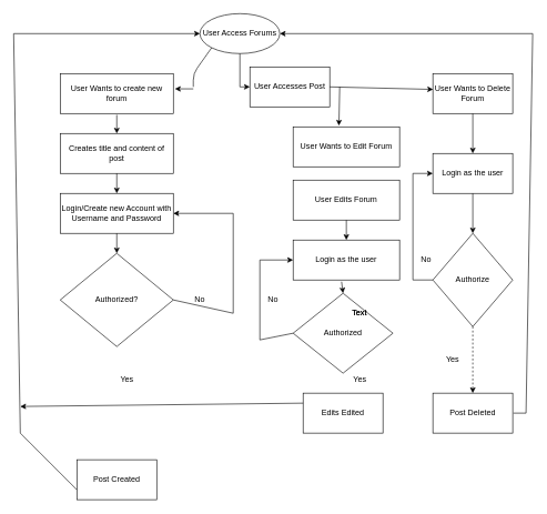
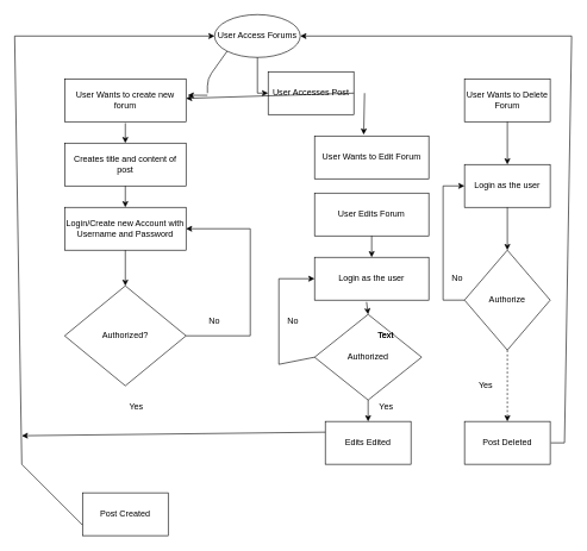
  <mxCell id="0" />
  <mxCell id="1" parent="0" />
- <mxCell id="2" value="Authorized?" style="rhombus;whiteSpace=wrap;html=1;" parent="1" vertex="1"><mxGeometry x="90" y="380" width="170" height="140" as="geometry" /></mxCell>
+ <mxCell id="2" value="Authorized?" style="rhombus;whiteSpace=wrap;html=1;" parent="1" vertex="1"><mxGeometry x="90" y="400" width="170" height="140" as="geometry" /></mxCell>
  <mxCell id="3" value="User Wants to create new forum" style="rounded=0;whiteSpace=wrap;html=1;" parent="1" vertex="1"><mxGeometry x="90" y="110" width="170" height="60" as="geometry" /></mxCell>
  <mxCell id="4" value="Creates title and content of post" style="rounded=0;whiteSpace=wrap;html=1;" parent="1" vertex="1"><mxGeometry x="90" y="200" width="170" height="60" as="geometry" /></mxCell>
  <mxCell id="5" value="Login/Create new Account with Username and Password" style="rounded=0;whiteSpace=wrap;html=1;" parent="1" vertex="1"><mxGeometry x="90" y="290" width="170" height="60" as="geometry" /></mxCell>
  <mxCell id="6" value="" style="endArrow=classic;html=1;entryX=0.5;entryY=0;entryDx=0;entryDy=0;" parent="1" target="4" edge="1"><mxGeometry width="50" height="50" relative="1" as="geometry"><mxPoint x="175" y="172" as="sourcePoint" /><mxPoint x="390" y="250" as="targetPoint" /></mxGeometry></mxCell>
  <mxCell id="7" value="" style="endArrow=classic;html=1;exitX=0.5;exitY=1;exitDx=0;exitDy=0;entryX=0.5;entryY=0;entryDx=0;entryDy=0;" parent="1" source="4" target="5" edge="1"><mxGeometry width="50" height="50" relative="1" as="geometry"><mxPoint x="160" y="310" as="sourcePoint" /><mxPoint x="210" y="260" as="targetPoint" /></mxGeometry></mxCell>
  <mxCell id="8" value="" style="endArrow=classic;html=1;exitX=0.5;exitY=1;exitDx=0;exitDy=0;entryX=0.5;entryY=0;entryDx=0;entryDy=0;" parent="1" source="5" target="2" edge="1"><mxGeometry width="50" height="50" relative="1" as="geometry"><mxPoint x="170" y="410" as="sourcePoint" /><mxPoint x="220" y="360" as="targetPoint" /></mxGeometry></mxCell>
  <mxCell id="9" value="" style="endArrow=classic;html=1;entryX=1;entryY=0.5;entryDx=0;entryDy=0;" parent="1" target="5" edge="1"><mxGeometry width="50" height="50" relative="1" as="geometry"><mxPoint x="350" y="320" as="sourcePoint" /><mxPoint x="340" y="480" as="targetPoint" /></mxGeometry></mxCell>
  <mxCell id="10" value="" style="endArrow=none;html=1;exitX=1;exitY=0.5;exitDx=0;exitDy=0;" parent="1" source="2" edge="1"><mxGeometry width="50" height="50" relative="1" as="geometry"><mxPoint x="340" y="500" as="sourcePoint" /><mxPoint x="350" y="470" as="targetPoint" /></mxGeometry></mxCell>
  <mxCell id="11" value="" style="endArrow=none;html=1;" parent="1" edge="1"><mxGeometry width="50" height="50" relative="1" as="geometry"><mxPoint x="350" y="470" as="sourcePoint" /><mxPoint x="350" y="320" as="targetPoint" /></mxGeometry></mxCell>
  <mxCell id="12" value="Post Created" style="rounded=0;whiteSpace=wrap;html=1;" parent="1" vertex="1"><mxGeometry x="115" y="690" width="120" height="60" as="geometry" /></mxCell>
  <mxCell id="13" value="" style="endArrow=none;html=1;entryX=0;entryY=0.75;entryDx=0;entryDy=0;" parent="1" target="12" edge="1"><mxGeometry width="50" height="50" relative="1" as="geometry"><mxPoint x="30" y="650" as="sourcePoint" /><mxPoint x="70" y="590" as="targetPoint" /></mxGeometry></mxCell>
  <mxCell id="14" value="" style="endArrow=none;html=1;" parent="1" edge="1"><mxGeometry width="50" height="50" relative="1" as="geometry"><mxPoint x="30" y="650" as="sourcePoint" /><mxPoint x="20" y="50" as="targetPoint" /></mxGeometry></mxCell>
  <mxCell id="15" value="User Access Forums" style="ellipse;whiteSpace=wrap;html=1;" parent="1" vertex="1"><mxGeometry x="300" y="20" width="120" height="60" as="geometry" /></mxCell>
  <mxCell id="16" value="" style="endArrow=none;html=1;entryX=0;entryY=1;entryDx=0;entryDy=0;" parent="1" target="15" edge="1"><mxGeometry width="50" height="50" relative="1" as="geometry"><mxPoint x="290" y="130" as="sourcePoint" /><mxPoint x="390" y="90" as="targetPoint" /><Array as="points"><mxPoint x="290" y="110" /></Array></mxGeometry></mxCell>
  <mxCell id="17" value="" style="endArrow=classic;html=1;entryX=1.014;entryY=0.383;entryDx=0;entryDy=0;entryPerimeter=0;" parent="1" target="3" edge="1"><mxGeometry width="50" height="50" relative="1" as="geometry"><mxPoint x="290" y="133" as="sourcePoint" /><mxPoint x="450" y="130" as="targetPoint" /></mxGeometry></mxCell>
  <mxCell id="18" value="" style="endArrow=classic;html=1;entryX=0.43;entryY=-0.03;entryDx=0;entryDy=0;entryPerimeter=0;" parent="1" target="20" edge="1"><mxGeometry width="50" height="50" relative="1" as="geometry"><mxPoint x="510" y="130" as="sourcePoint" /><mxPoint x="525" y="150" as="targetPoint" /></mxGeometry></mxCell>
  <mxCell id="19" value="" style="endArrow=classic;html=1;entryX=0;entryY=0.5;entryDx=0;entryDy=0;" parent="1" target="15" edge="1"><mxGeometry width="50" height="50" relative="1" as="geometry"><mxPoint x="20" y="50" as="sourcePoint" /><mxPoint x="450" y="130" as="targetPoint" /></mxGeometry></mxCell>
  <mxCell id="20" value="User Wants to Edit Forum" style="rounded=0;whiteSpace=wrap;html=1;" parent="1" vertex="1"><mxGeometry x="440" y="190" width="160" height="60" as="geometry" /></mxCell>
  <mxCell id="21" value="User Edits Forum" style="rounded=0;whiteSpace=wrap;html=1;" parent="1" vertex="1"><mxGeometry x="440" y="270" width="160" height="60" as="geometry" /></mxCell>
  <mxCell id="22" value="Login as the user" style="rounded=0;whiteSpace=wrap;html=1;" parent="1" vertex="1"><mxGeometry x="440" y="360" width="160" height="60" as="geometry" /></mxCell>
  <mxCell id="23" value="Authorized" style="rhombus;whiteSpace=wrap;html=1;" parent="1" vertex="1"><mxGeometry x="440" y="440" width="150" height="120" as="geometry" /></mxCell>
  <mxCell id="24" value="" style="endArrow=none;html=1;" parent="1" edge="1"><mxGeometry width="50" height="50" relative="1" as="geometry"><mxPoint x="390" y="510" as="sourcePoint" /><mxPoint x="390" y="390" as="targetPoint" /></mxGeometry></mxCell>
  <mxCell id="25" value="" style="endArrow=none;html=1;entryX=0;entryY=0.5;entryDx=0;entryDy=0;" parent="1" target="23" edge="1"><mxGeometry width="50" height="50" relative="1" as="geometry"><mxPoint x="390" y="510" as="sourcePoint" /><mxPoint x="600" y="390" as="targetPoint" /></mxGeometry></mxCell>
  <mxCell id="26" value="" style="endArrow=classic;html=1;entryX=0;entryY=0.5;entryDx=0;entryDy=0;" parent="1" target="22" edge="1"><mxGeometry width="50" height="50" relative="1" as="geometry"><mxPoint x="390" y="390" as="sourcePoint" /><mxPoint x="440" y="370" as="targetPoint" /></mxGeometry></mxCell>
  <mxCell id="27" value="" style="endArrow=classic;html=1;exitX=0.5;exitY=1;exitDx=0;exitDy=0;entryX=0.5;entryY=0;entryDx=0;entryDy=0;" parent="1" source="21" target="22" edge="1"><mxGeometry width="50" height="50" relative="1" as="geometry"><mxPoint x="530" y="370" as="sourcePoint" /><mxPoint x="580" y="320" as="targetPoint" /></mxGeometry></mxCell>
  <mxCell id="28" value="" style="endArrow=classic;html=1;exitX=0.455;exitY=1.043;exitDx=0;exitDy=0;entryX=0.5;entryY=0;entryDx=0;entryDy=0;exitPerimeter=0;" parent="1" source="22" target="23" edge="1"><mxGeometry width="50" height="50" relative="1" as="geometry"><mxPoint x="610" y="490" as="sourcePoint" /><mxPoint x="660" y="440" as="targetPoint" /></mxGeometry></mxCell>
+ <mxCell id="29" value="" style="endArrow=classic;html=1;exitX=0.5;exitY=1;exitDx=0;exitDy=0;entryX=0.5;entryY=0;entryDx=0;entryDy=0;" parent="1" source="23" target="30" edge="1"><mxGeometry width="50" height="50" relative="1" as="geometry"><mxPoint x="550" y="640" as="sourcePoint" /><mxPoint x="510" y="600" as="targetPoint" /></mxGeometry></mxCell>
  <mxCell id="30" value="Edits Edited" style="rounded=0;whiteSpace=wrap;html=1;" parent="1" vertex="1"><mxGeometry x="455" y="590" width="120" height="60" as="geometry" /></mxCell>
  <mxCell id="31" value="" style="endArrow=classic;html=1;exitX=0;exitY=0.25;exitDx=0;exitDy=0;" parent="1" source="30" edge="1"><mxGeometry width="50" height="50" relative="1" as="geometry"><mxPoint x="410" y="600" as="sourcePoint" /><mxPoint x="30" y="610" as="targetPoint" /></mxGeometry></mxCell>
  <mxCell id="32" value="User Wants to Delete Forum" style="rounded=0;whiteSpace=wrap;html=1;" parent="1" vertex="1"><mxGeometry x="650" y="110" width="120" height="60" as="geometry" /></mxCell>
  <mxCell id="33" value="" style="endArrow=classic;html=1;exitX=0.5;exitY=1;exitDx=0;exitDy=0;" parent="1" source="32" edge="1"><mxGeometry width="50" height="50" relative="1" as="geometry"><mxPoint x="700" y="270" as="sourcePoint" /><mxPoint x="710" y="230" as="targetPoint" /></mxGeometry></mxCell>
  <mxCell id="34" value="Authorize" style="rhombus;whiteSpace=wrap;html=1;" parent="1" vertex="1"><mxGeometry x="650" y="350" width="120" height="140" as="geometry" /></mxCell>
  <mxCell id="35" value="Login as the user" style="rounded=0;whiteSpace=wrap;html=1;" parent="1" vertex="1"><mxGeometry x="650" y="230" width="120" height="60" as="geometry" /></mxCell>
  <mxCell id="36" value="" style="endArrow=classic;html=1;entryX=0;entryY=0.5;entryDx=0;entryDy=0;" parent="1" target="35" edge="1"><mxGeometry width="50" height="50" relative="1" as="geometry"><mxPoint x="620" y="260" as="sourcePoint" /><mxPoint x="630" y="370" as="targetPoint" /></mxGeometry></mxCell>
  <mxCell id="37" value="" style="endArrow=none;html=1;" parent="1" edge="1"><mxGeometry width="50" height="50" relative="1" as="geometry"><mxPoint x="620" y="420" as="sourcePoint" /><mxPoint x="620" y="260" as="targetPoint" /></mxGeometry></mxCell>
  <mxCell id="38" value="" style="endArrow=none;html=1;entryX=0;entryY=0.5;entryDx=0;entryDy=0;" parent="1" target="34" edge="1"><mxGeometry width="50" height="50" relative="1" as="geometry"><mxPoint x="620" y="420" as="sourcePoint" /><mxPoint x="670" y="450" as="targetPoint" /></mxGeometry></mxCell>
  <mxCell id="39" value="" style="endArrow=classic;html=1;exitX=0.5;exitY=1;exitDx=0;exitDy=0;entryX=0.5;entryY=0;entryDx=0;entryDy=0;" parent="1" source="35" target="34" edge="1"><mxGeometry width="50" height="50" relative="1" as="geometry"><mxPoint x="690" y="350" as="sourcePoint" /><mxPoint x="740" y="300" as="targetPoint" /></mxGeometry></mxCell>
  <mxCell id="40" value="Post Deleted" style="rounded=0;whiteSpace=wrap;html=1;" parent="1" vertex="1"><mxGeometry x="650" y="590" width="120" height="60" as="geometry" /></mxCell>
  <mxCell id="41" value="" style="endArrow=classic;html=1;exitX=0.5;exitY=1;exitDx=0;exitDy=0;entryX=0.5;entryY=0;entryDx=0;entryDy=0;dashed=1;" parent="1" source="34" target="40" edge="1"><mxGeometry width="50" height="50" relative="1" as="geometry"><mxPoint x="700" y="560" as="sourcePoint" /><mxPoint x="750" y="510" as="targetPoint" /></mxGeometry></mxCell>
  <mxCell id="42" value="Text" style="text;html=1;strokeColor=none;fillColor=none;align=center;verticalAlign=middle;whiteSpace=wrap;rounded=0;" parent="1" vertex="1"><mxGeometry x="520" y="460" width="40" height="20" as="geometry" /></mxCell>
  <mxCell id="43" value="Text" style="text;html=1;strokeColor=none;fillColor=none;align=center;verticalAlign=middle;whiteSpace=wrap;rounded=0;" parent="1" vertex="1"><mxGeometry x="520" y="460" width="40" height="20" as="geometry" /></mxCell>
  <mxCell id="44" value="No" style="text;html=1;strokeColor=none;fillColor=none;align=center;verticalAlign=middle;whiteSpace=wrap;rounded=0;" parent="1" vertex="1"><mxGeometry x="390" y="440" width="40" height="20" as="geometry" /></mxCell>
  <mxCell id="45" value="No" style="text;html=1;strokeColor=none;fillColor=none;align=center;verticalAlign=middle;whiteSpace=wrap;rounded=0;" parent="1" vertex="1"><mxGeometry x="280" y="440" width="40" height="20" as="geometry" /></mxCell>
  <mxCell id="46" value="Yes" style="text;html=1;align=center;verticalAlign=middle;resizable=0;points=[];autosize=1;" parent="1" vertex="1"><mxGeometry x="175" y="560" width="30" height="20" as="geometry" /></mxCell>
  <mxCell id="47" value="Yes" style="text;html=1;align=center;verticalAlign=middle;resizable=0;points=[];autosize=1;" parent="1" vertex="1"><mxGeometry x="525" y="560" width="30" height="20" as="geometry" /></mxCell>
  <mxCell id="48" value="" style="endArrow=none;html=1;" parent="1" edge="1"><mxGeometry width="50" height="50" relative="1" as="geometry"><mxPoint x="771" y="620" as="sourcePoint" /><mxPoint x="790" y="620" as="targetPoint" /></mxGeometry></mxCell>
  <mxCell id="49" value="" style="endArrow=none;html=1;" parent="1" edge="1"><mxGeometry width="50" height="50" relative="1" as="geometry"><mxPoint x="790" y="620" as="sourcePoint" /><mxPoint x="800" y="50" as="targetPoint" /></mxGeometry></mxCell>
  <mxCell id="50" value="" style="endArrow=classic;html=1;entryX=1;entryY=0.5;entryDx=0;entryDy=0;" parent="1" target="15" edge="1"><mxGeometry width="50" height="50" relative="1" as="geometry"><mxPoint x="800" y="50" as="sourcePoint" /><mxPoint x="600" y="60" as="targetPoint" /></mxGeometry></mxCell>
  <mxCell id="51" value="No" style="text;html=1;strokeColor=none;fillColor=none;align=center;verticalAlign=middle;whiteSpace=wrap;rounded=0;" parent="1" vertex="1"><mxGeometry x="620" y="380" width="40" height="20" as="geometry" /></mxCell>
  <mxCell id="52" value="Yes" style="text;html=1;strokeColor=none;fillColor=none;align=center;verticalAlign=middle;whiteSpace=wrap;rounded=0;" parent="1" vertex="1"><mxGeometry x="660" y="530" width="40" height="20" as="geometry" /></mxCell>
  <mxCell id="53" value="" style="endArrow=none;html=1;entryX=0.5;entryY=1;entryDx=0;entryDy=0;" edge="1" parent="1" target="15"><mxGeometry width="50" height="50" relative="1" as="geometry"><mxPoint x="360" y="130" as="sourcePoint" /><mxPoint x="380" y="100" as="targetPoint" /></mxGeometry></mxCell>
  <mxCell id="54" value="User Accesses Post" style="rounded=0;whiteSpace=wrap;html=1;" vertex="1" parent="1"><mxGeometry x="375" y="100" width="120" height="60" as="geometry" /></mxCell>
- <mxCell id="55" value="" style="endArrow=classic;html=1;exitX=1;exitY=0.5;exitDx=0;exitDy=0;entryX=0.003;entryY=0.397;entryDx=0;entryDy=0;entryPerimeter=0;" edge="1" parent="1" source="54" target="32"><mxGeometry width="50" height="50" relative="1" as="geometry"><mxPoint x="530" y="170" as="sourcePoint" /><mxPoint x="580" y="120" as="targetPoint" /></mxGeometry></mxCell>
+ <mxCell id="55" value="" style="endArrow=classic;html=1;exitX=1;exitY=0.5;exitDx=0;exitDy=0;" edge="1" parent="1" source="54" target="3"><mxGeometry width="50" height="50" relative="1" as="geometry"><mxPoint x="530" y="170" as="sourcePoint" /><mxPoint x="580" y="120" as="targetPoint" /></mxGeometry></mxCell>
  <mxCell id="56" value="" style="endArrow=classic;html=1;entryX=0;entryY=0.5;entryDx=0;entryDy=0;" edge="1" parent="1" target="54"><mxGeometry width="50" height="50" relative="1" as="geometry"><mxPoint x="360" y="130" as="sourcePoint" /><mxPoint x="410" y="190" as="targetPoint" /></mxGeometry></mxCell>
